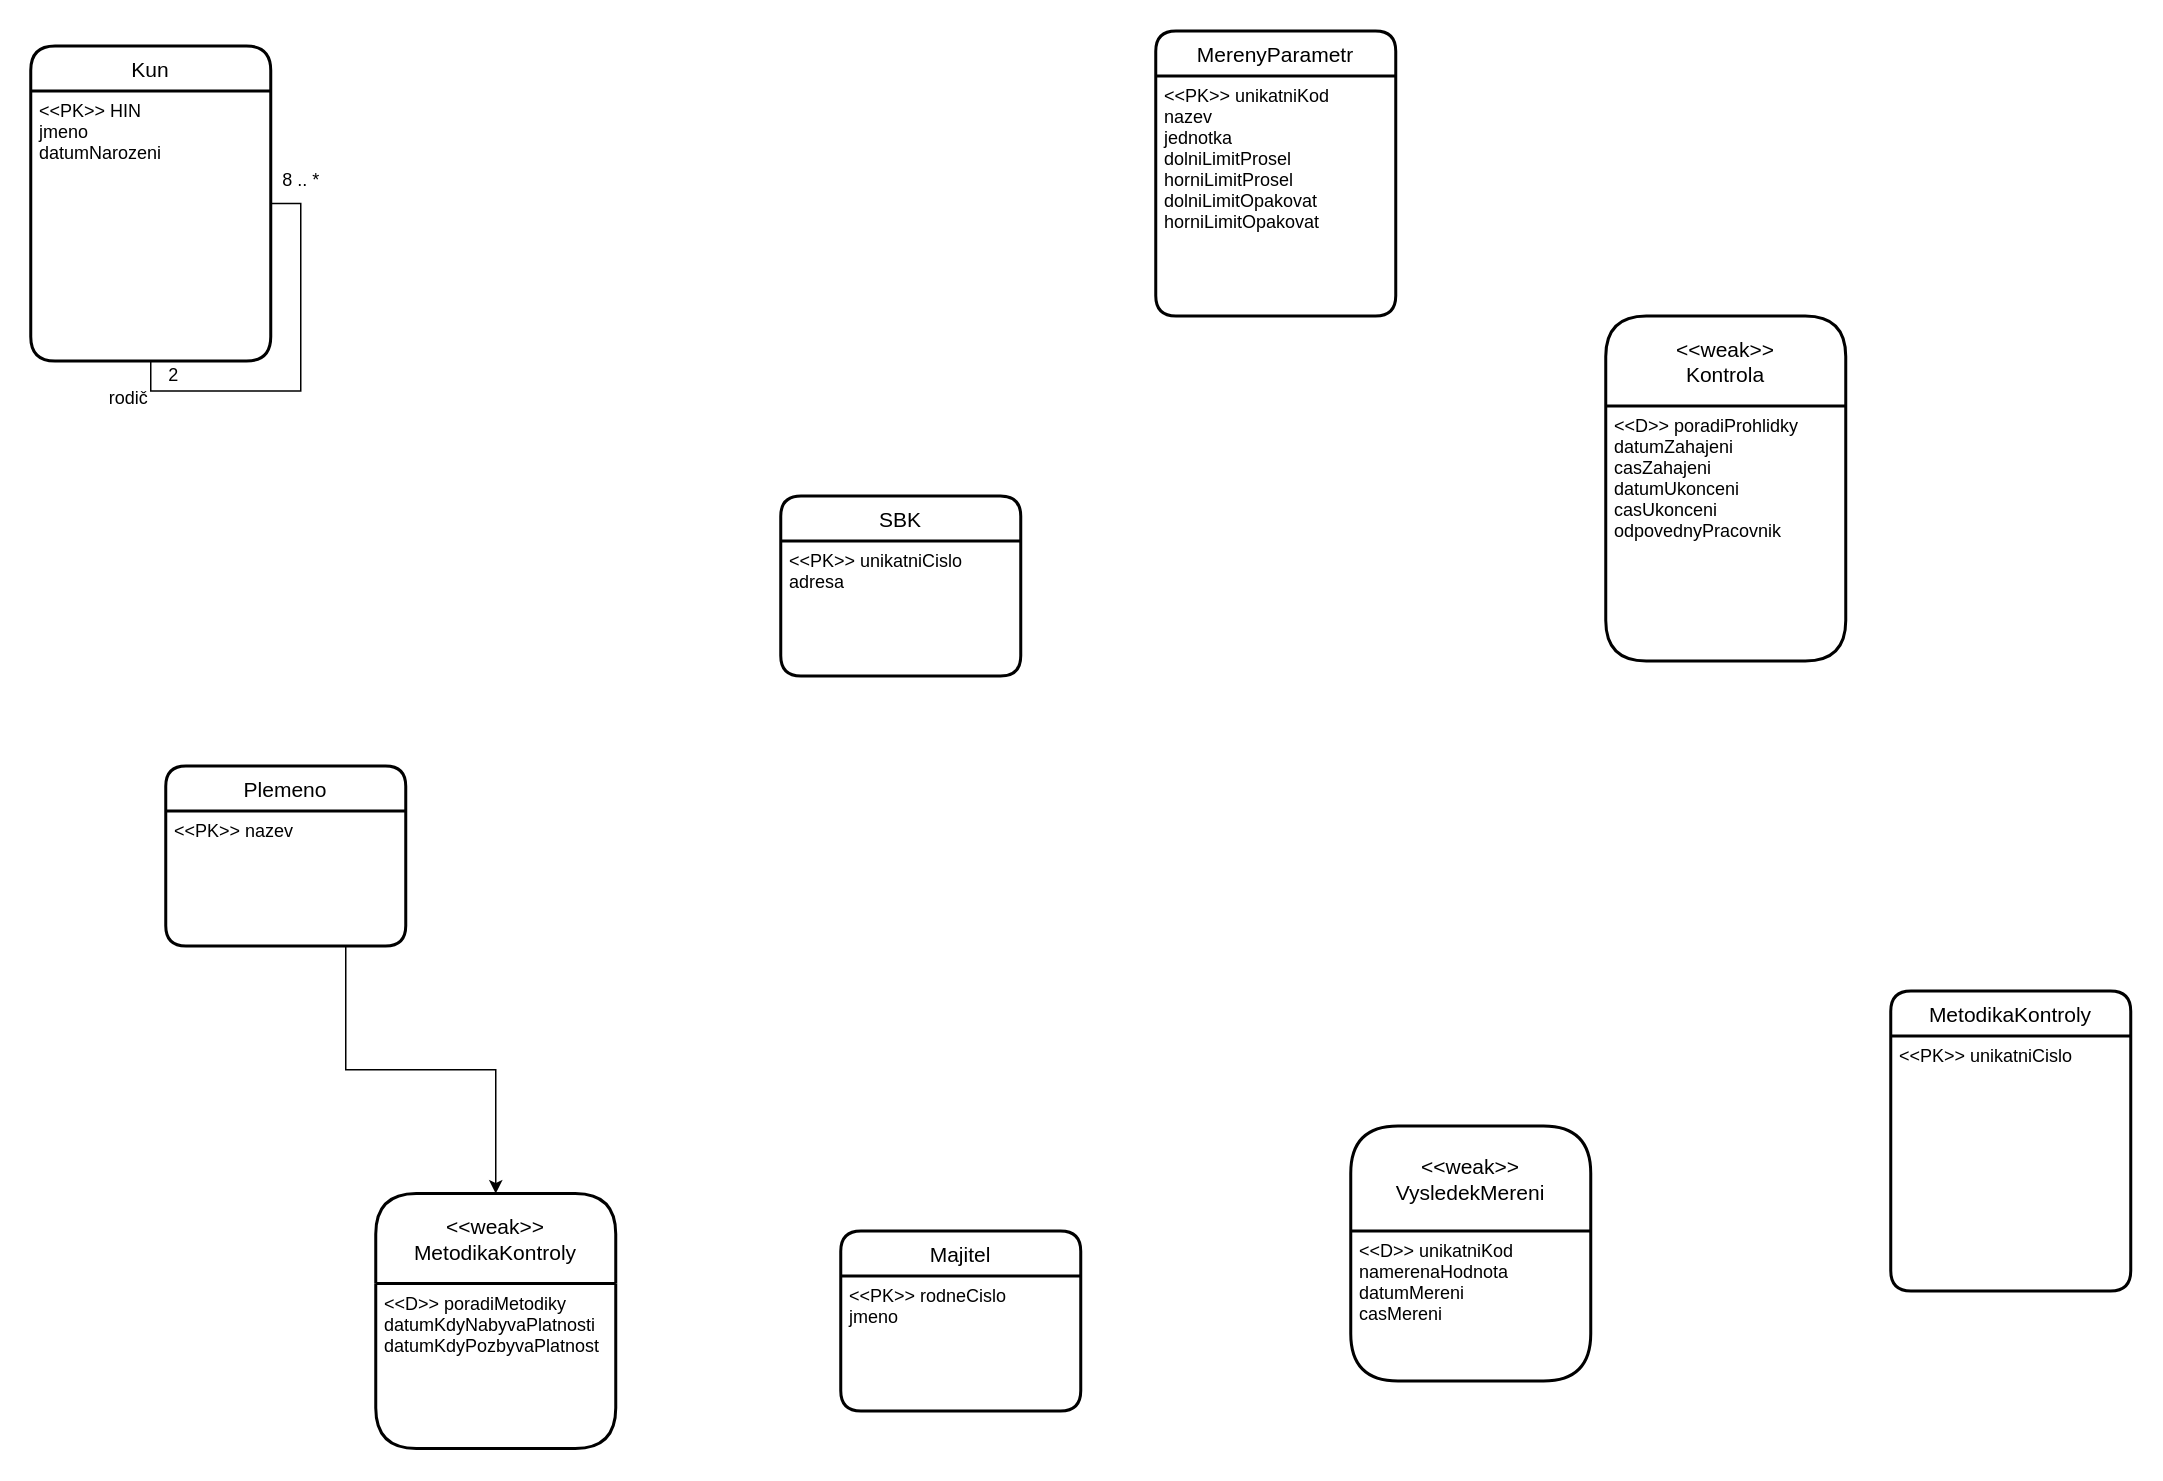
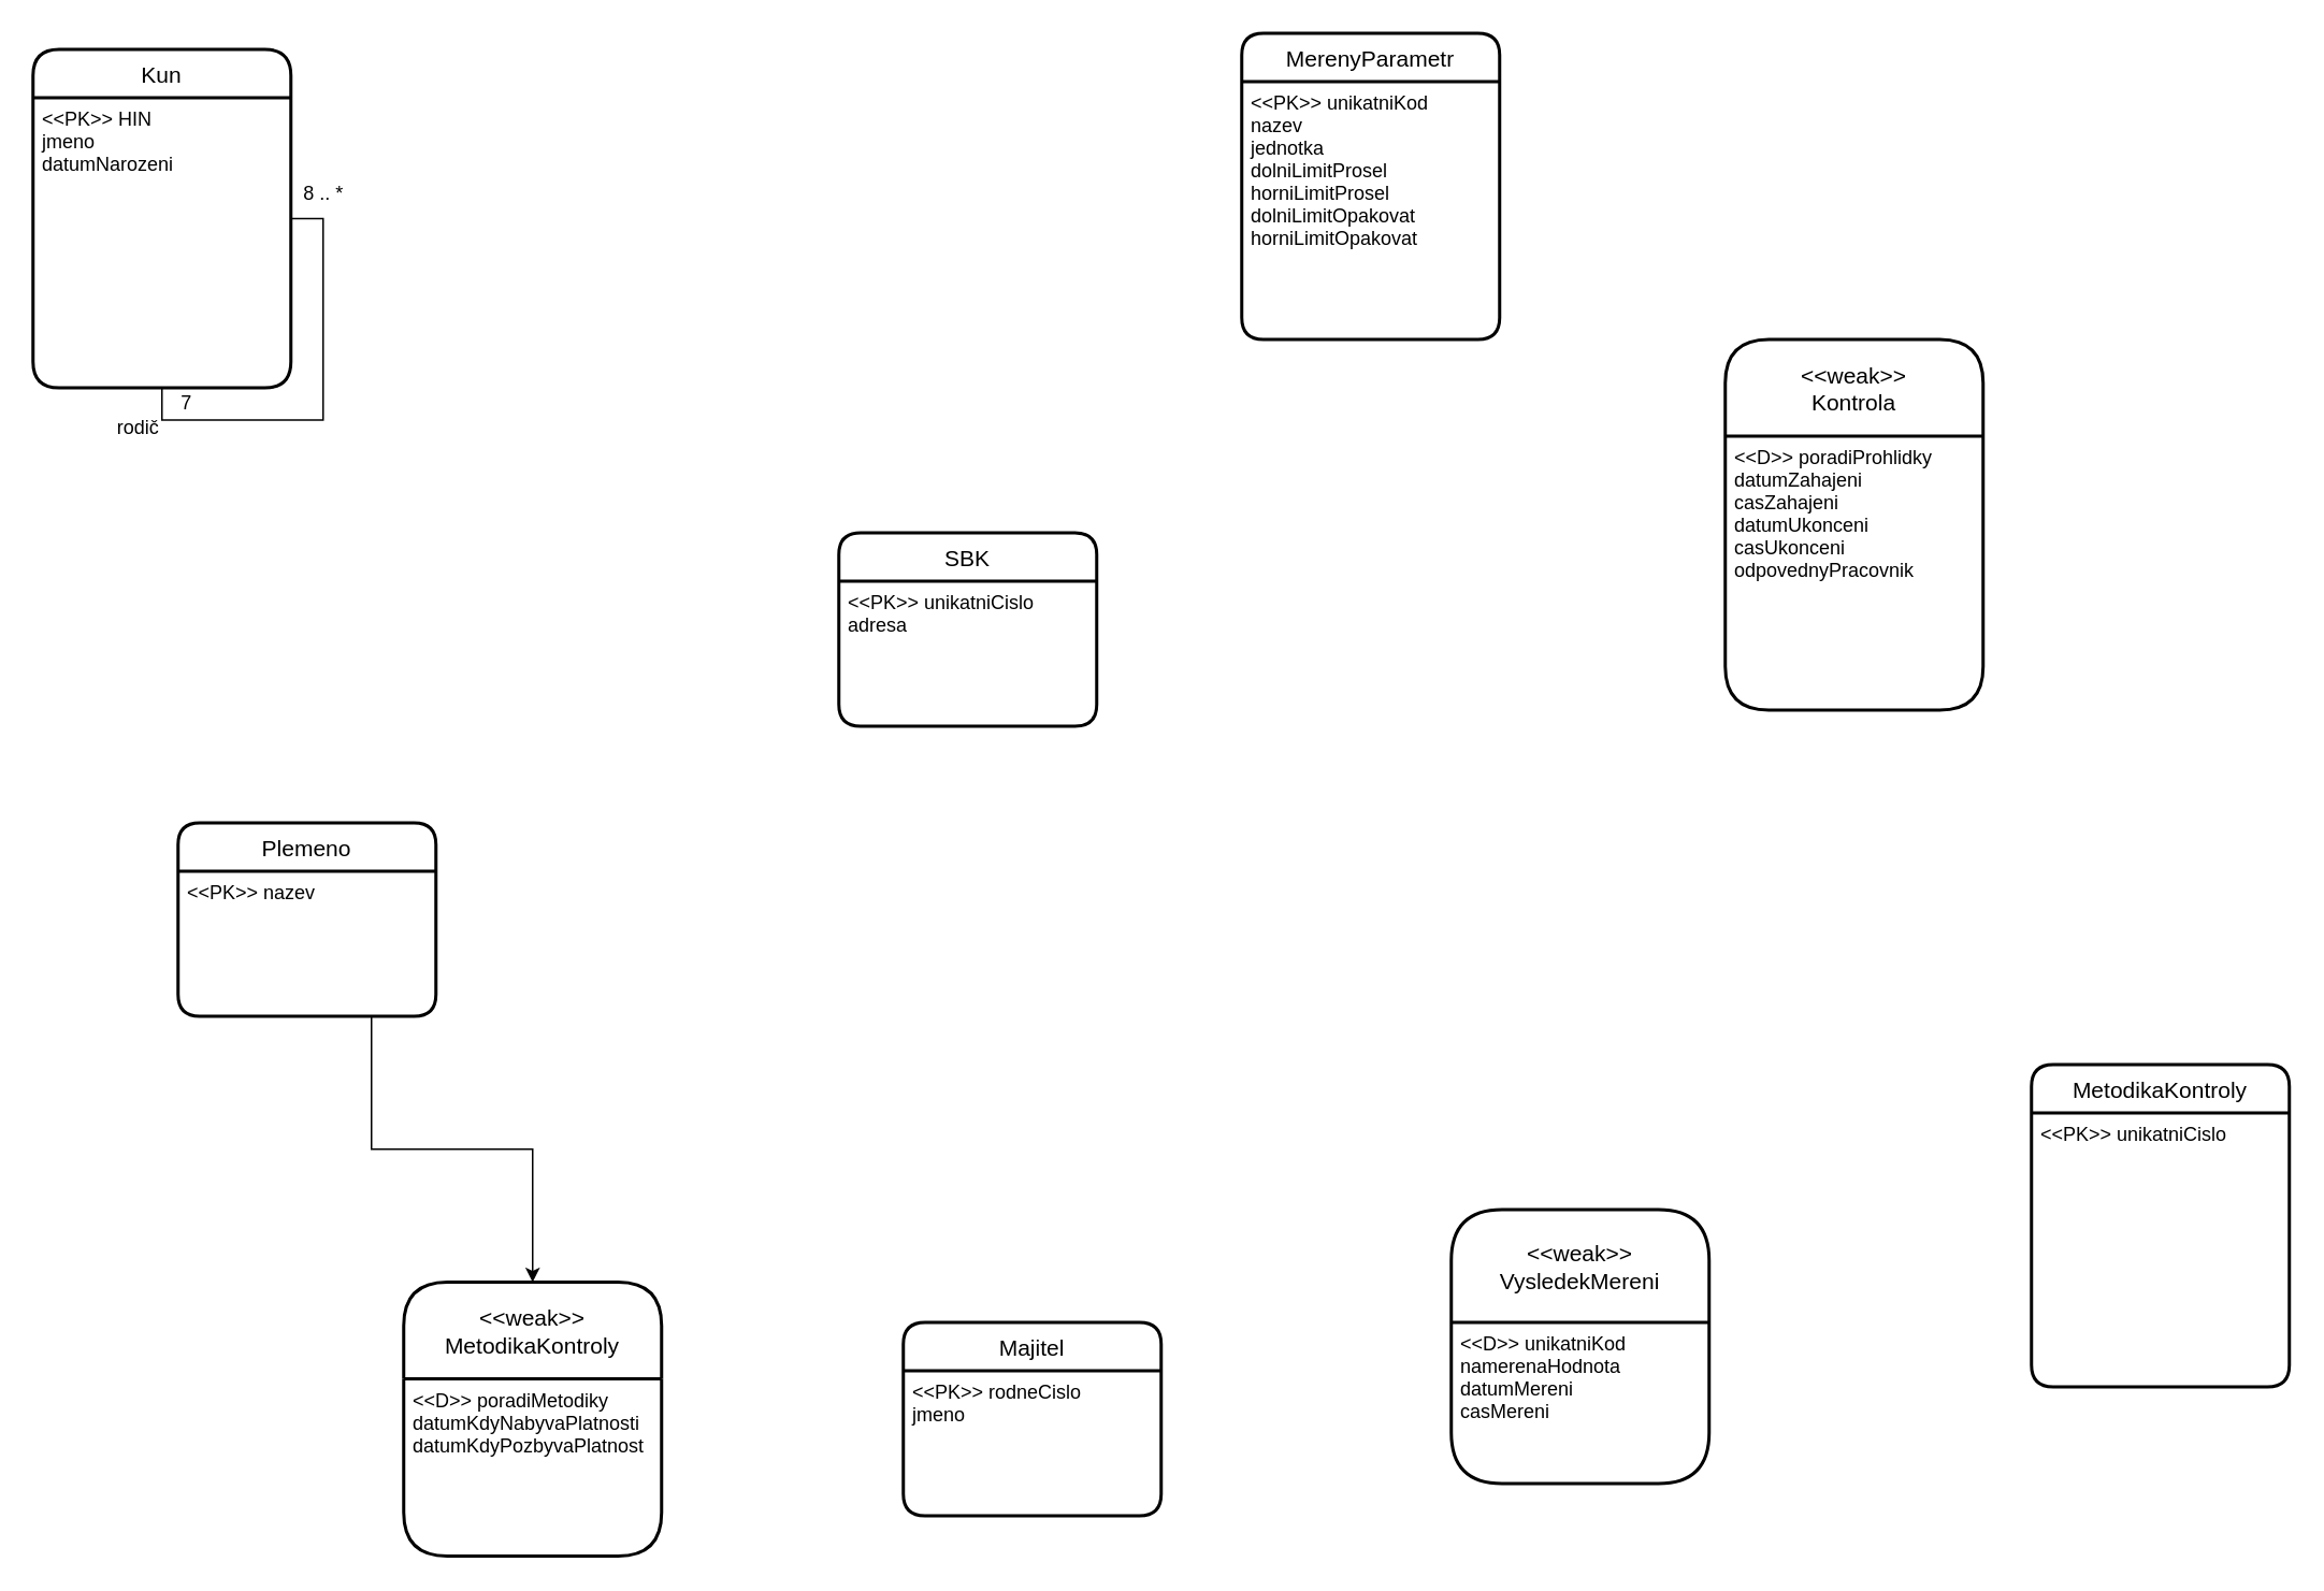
  <mxCell id="0" />
  <mxCell id="1" parent="0" />
  <mxCell id="2" value="&lt;&lt;weak&gt;&gt;&#10;Kontrola" style="swimlane;childLayout=stackLayout;horizontal=1;startSize=60;horizontalStack=0;rounded=1;fontSize=14;fontStyle=0;strokeWidth=2;resizeParent=0;resizeLast=1;shadow=0;dashed=0;align=center;" vertex="1" parent="1"><mxGeometry x="1070" y="210" width="160" height="230" as="geometry" /></mxCell>
  <mxCell id="3" value="&lt;&lt;D&gt;&gt; poradiProhlidky&#10;datumZahajeni&#10;casZahajeni&#10;datumUkonceni&#10;casUkonceni&#10;odpovednyPracovnik" style="align=left;strokeColor=none;fillColor=none;spacingLeft=4;fontSize=12;verticalAlign=top;resizable=0;rotatable=0;part=1;" vertex="1" parent="2"><mxGeometry y="60" width="160" height="170" as="geometry" /></mxCell>
  <mxCell id="4" value="&lt;&lt;weak&gt;&gt;&#10;MetodikaKontroly" style="swimlane;childLayout=stackLayout;horizontal=1;startSize=60;horizontalStack=0;rounded=1;fontSize=14;fontStyle=0;strokeWidth=2;resizeParent=0;resizeLast=1;shadow=0;dashed=0;align=center;" vertex="1" parent="1"><mxGeometry x="250" y="795" width="160" height="170" as="geometry" /></mxCell>
  <mxCell id="5" value="&lt;&lt;D&gt;&gt; poradiMetodiky&#10;datumKdyNabyvaPlatnosti&#10;datumKdyPozbyvaPlatnost&#10;" style="align=left;strokeColor=none;fillColor=none;spacingLeft=4;fontSize=12;verticalAlign=top;resizable=0;rotatable=0;part=1;" vertex="1" parent="4"><mxGeometry y="60" width="160" height="110" as="geometry" /></mxCell>
  <mxCell id="6" value="SBK" style="swimlane;childLayout=stackLayout;horizontal=1;startSize=30;horizontalStack=0;rounded=1;fontSize=14;fontStyle=0;strokeWidth=2;resizeParent=0;resizeLast=1;shadow=0;dashed=0;align=center;" vertex="1" parent="1"><mxGeometry x="520" y="330" width="160" height="120" as="geometry" /></mxCell>
  <mxCell id="7" value="&lt;&lt;PK&gt;&gt; unikatniCislo&#10;adresa&#10;" style="align=left;strokeColor=none;fillColor=none;spacingLeft=4;fontSize=12;verticalAlign=top;resizable=0;rotatable=0;part=1;" vertex="1" parent="6"><mxGeometry y="30" width="160" height="90" as="geometry" /></mxCell>
  <mxCell id="8" value="MetodikaKontroly" style="swimlane;childLayout=stackLayout;horizontal=1;startSize=30;horizontalStack=0;rounded=1;fontSize=14;fontStyle=0;strokeWidth=2;resizeParent=0;resizeLast=1;shadow=0;dashed=0;align=center;" vertex="1" parent="1"><mxGeometry x="1260" y="660" width="160" height="200" as="geometry" /></mxCell>
  <mxCell id="9" value="&lt;&lt;PK&gt;&gt; unikatniCislo&#10;" style="align=left;strokeColor=none;fillColor=none;spacingLeft=4;fontSize=12;verticalAlign=top;resizable=0;rotatable=0;part=1;" vertex="1" parent="8"><mxGeometry y="30" width="160" height="170" as="geometry" /></mxCell>
  <mxCell id="10" value="Plemeno" style="swimlane;childLayout=stackLayout;horizontal=1;startSize=30;horizontalStack=0;rounded=1;fontSize=14;fontStyle=0;strokeWidth=2;resizeParent=0;resizeLast=1;shadow=0;dashed=0;align=center;" vertex="1" parent="1"><mxGeometry x="110" y="510" width="160" height="120" as="geometry" /></mxCell>
  <mxCell id="11" value="&lt;&lt;PK&gt;&gt; nazev" style="align=left;strokeColor=none;fillColor=none;spacingLeft=4;fontSize=12;verticalAlign=top;resizable=0;rotatable=0;part=1;" vertex="1" parent="10"><mxGeometry y="30" width="160" height="90" as="geometry" /></mxCell>
  <mxCell id="12" value="MerenyParametr" style="swimlane;childLayout=stackLayout;horizontal=1;startSize=30;horizontalStack=0;rounded=1;fontSize=14;fontStyle=0;strokeWidth=2;resizeParent=0;resizeLast=1;shadow=0;dashed=0;align=center;" vertex="1" parent="1"><mxGeometry x="770" y="20" width="160" height="190" as="geometry" /></mxCell>
  <mxCell id="13" value="&lt;&lt;PK&gt;&gt; unikatniKod&#10;nazev&#10;jednotka&#10;dolniLimitProsel&#10;horniLimitProsel&#10;dolniLimitOpakovat&#10;horniLimitOpakovat" style="align=left;strokeColor=none;fillColor=none;spacingLeft=4;fontSize=12;verticalAlign=top;resizable=0;rotatable=0;part=1;" vertex="1" parent="12"><mxGeometry y="30" width="160" height="160" as="geometry" /></mxCell>
  <mxCell id="14" value="&lt;&lt;weak&gt;&gt;&#10;VysledekMereni" style="swimlane;childLayout=stackLayout;horizontal=1;startSize=70;horizontalStack=0;rounded=1;fontSize=14;fontStyle=0;strokeWidth=2;resizeParent=0;resizeLast=1;shadow=0;dashed=0;align=center;" vertex="1" parent="1"><mxGeometry x="900" y="750" width="160" height="170" as="geometry" /></mxCell>
  <mxCell id="15" value="&lt;&lt;D&gt;&gt; unikatniKod&#10;namerenaHodnota&#10;datumMereni&#10;casMereni&#10;" style="align=left;strokeColor=none;fillColor=none;spacingLeft=4;fontSize=12;verticalAlign=top;resizable=0;rotatable=0;part=1;" vertex="1" parent="14"><mxGeometry y="70" width="160" height="100" as="geometry" /></mxCell>
  <mxCell id="16" value="Majitel" style="swimlane;childLayout=stackLayout;horizontal=1;startSize=30;horizontalStack=0;rounded=1;fontSize=14;fontStyle=0;strokeWidth=2;resizeParent=0;resizeLast=1;shadow=0;dashed=0;align=center;" vertex="1" parent="1"><mxGeometry x="560" y="820" width="160" height="120" as="geometry" /></mxCell>
  <mxCell id="17" value="&lt;&lt;PK&gt;&gt; rodneCislo&#10;jmeno&#10;" style="align=left;strokeColor=none;fillColor=none;spacingLeft=4;fontSize=12;verticalAlign=top;resizable=0;rotatable=0;part=1;" vertex="1" parent="16"><mxGeometry y="30" width="160" height="90" as="geometry" /></mxCell>
  <mxCell id="18" style="edgeStyle=orthogonalEdgeStyle;rounded=0;orthogonalLoop=1;jettySize=auto;html=1;exitX=0.75;exitY=1;exitDx=0;exitDy=0;entryX=0.5;entryY=0;entryDx=0;entryDy=0;" edge="1" parent="1" source="11" target="4"><mxGeometry relative="1" as="geometry" /></mxCell>
  <mxCell id="19" value="" style="group" vertex="1" connectable="0" parent="1"><mxGeometry x="20" y="30" width="205" height="250" as="geometry" /></mxCell>
  <mxCell id="20" value="Kun" style="swimlane;childLayout=stackLayout;horizontal=1;startSize=30;horizontalStack=0;rounded=1;fontSize=14;fontStyle=0;strokeWidth=2;resizeParent=0;resizeLast=1;shadow=0;dashed=0;align=center;arcSize=18;" vertex="1" parent="19"><mxGeometry width="160" height="210" as="geometry" /></mxCell>
  <mxCell id="21" value="&lt;&lt;PK&gt;&gt; HIN&#10;jmeno&#10;datumNarozeni" style="align=left;strokeColor=none;fillColor=none;spacingLeft=4;fontSize=12;verticalAlign=top;resizable=0;rotatable=0;part=1;" vertex="1" parent="20"><mxGeometry y="30" width="160" height="180" as="geometry" /></mxCell>
  <mxCell id="22" style="edgeStyle=orthogonalEdgeStyle;rounded=0;orthogonalLoop=1;jettySize=auto;html=1;exitX=1;exitY=0.5;exitDx=0;exitDy=0;entryX=0.5;entryY=1;entryDx=0;entryDy=0;strokeColor=default;endArrow=none;endFill=0;" edge="1" parent="20" source="20" target="21"><mxGeometry relative="1" as="geometry" /></mxCell>
  <mxCell id="23" value="&lt;div&gt;rodič&lt;/div&gt;" style="text;html=1;align=center;verticalAlign=middle;resizable=0;points=[];autosize=1;strokeColor=none;fillColor=none;" vertex="1" parent="19"><mxGeometry x="40" y="220" width="50" height="30" as="geometry" /></mxCell>
  <mxCell id="24" value="&lt;div&gt;8 .. *&lt;/div&gt;" style="text;html=1;align=center;verticalAlign=middle;resizable=0;points=[];autosize=1;strokeColor=none;fillColor=none;" vertex="1" parent="19"><mxGeometry x="155" y="75" width="50" height="30" as="geometry" /></mxCell>
- <mxCell id="25" value="&lt;div&gt;2&lt;/div&gt;" style="text;html=1;align=center;verticalAlign=middle;resizable=0;points=[];autosize=1;strokeColor=none;fillColor=none;" vertex="1" parent="19"><mxGeometry x="80" y="205" width="30" height="30" as="geometry" /></mxCell>
+ <mxCell id="25" value="&lt;div&gt;7&lt;/div&gt;" style="text;html=1;align=center;verticalAlign=middle;resizable=0;points=[];autosize=1;strokeColor=none;fillColor=none;" vertex="1" parent="19"><mxGeometry x="80" y="205" width="30" height="30" as="geometry" /></mxCell>
